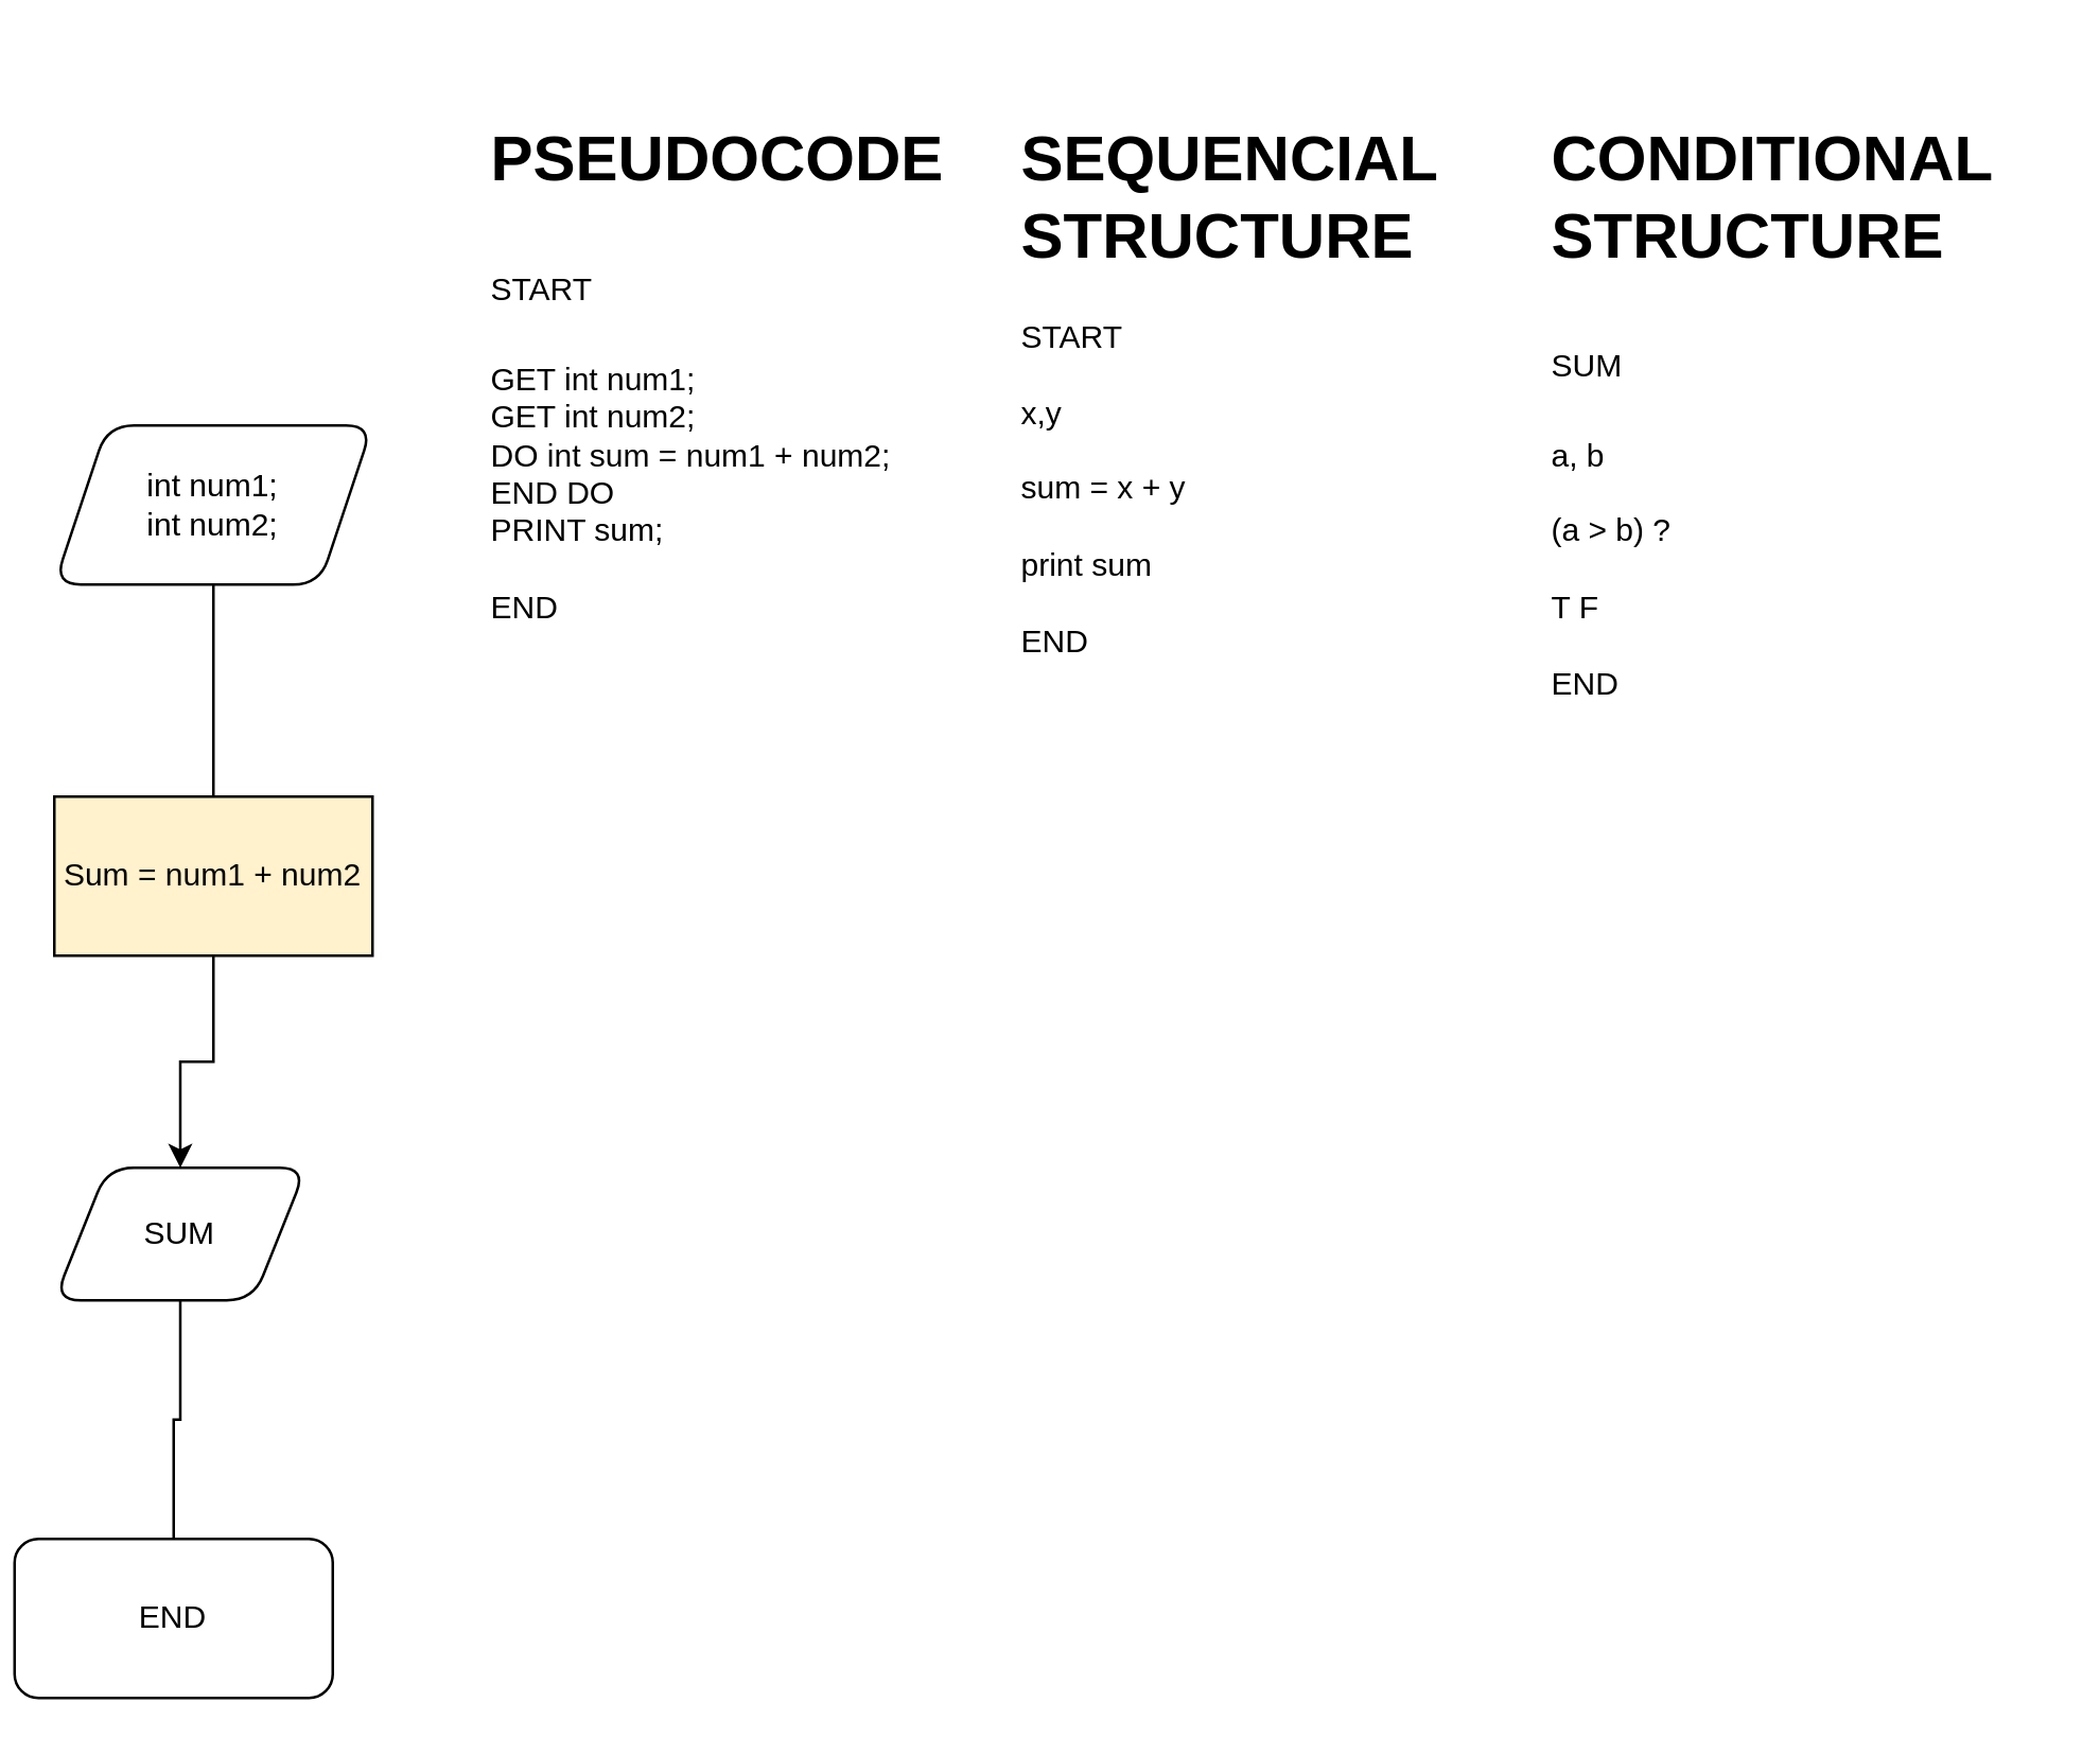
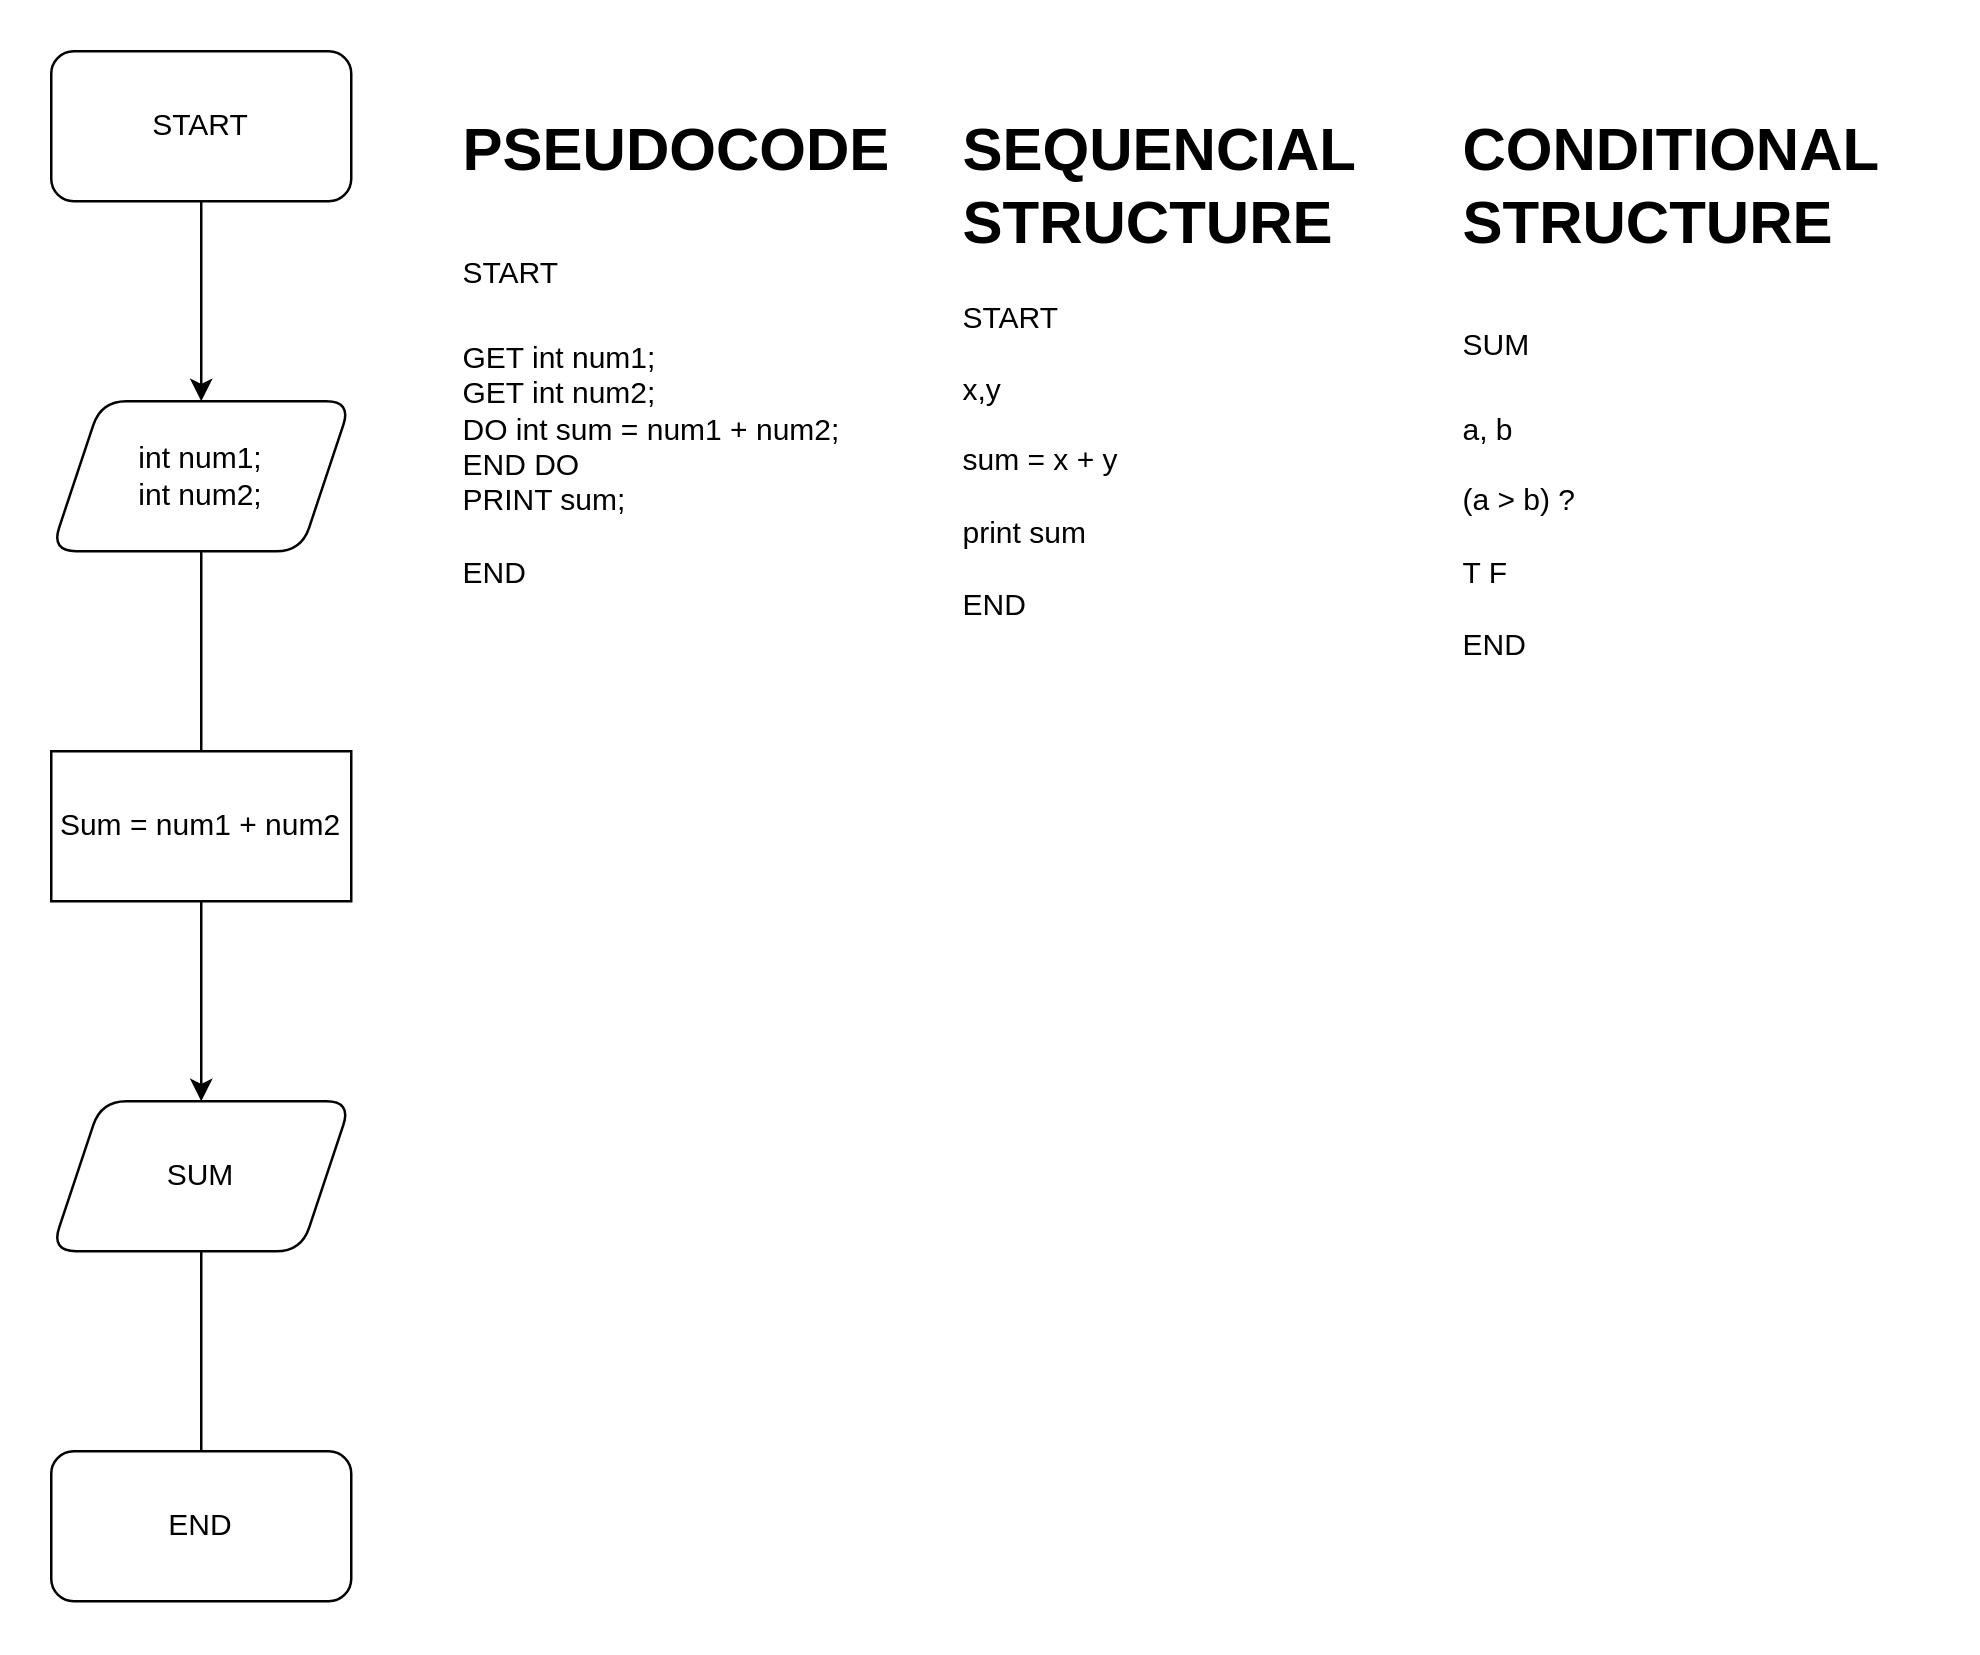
  <mxCell id="0" />
  <mxCell id="1" parent="0" />
+ <mxCell id="2" value="" style="edgeStyle=orthogonalEdgeStyle;rounded=0;orthogonalLoop=1;jettySize=auto;html=1;" edge="1" parent="1" source="3" target="5"><mxGeometry relative="1" as="geometry" /></mxCell>
+ <mxCell id="3" value="START" style="rounded=1;whiteSpace=wrap;html=1;" vertex="1" parent="1"><mxGeometry width="120" height="60" as="geometry" x="20" y="20" /></mxCell>
  <mxCell id="4" value="" style="edgeStyle=orthogonalEdgeStyle;rounded=0;orthogonalLoop=1;jettySize=auto;html=1;endArrow=none;" edge="1" parent="1" source="5" target="7"><mxGeometry relative="1" as="geometry" /></mxCell>
  <mxCell id="5" value="int num1;&lt;br&gt;int num2;" style="shape=parallelogram;perimeter=parallelogramPerimeter;whiteSpace=wrap;html=1;fixedSize=1;rounded=1;" vertex="1" parent="1"><mxGeometry y="160" width="120" height="60" as="geometry" x="20" /></mxCell>
  <mxCell id="6" value="" style="edgeStyle=orthogonalEdgeStyle;rounded=0;orthogonalLoop=1;jettySize=auto;html=1;" edge="1" parent="1" source="7" target="9"><mxGeometry relative="1" as="geometry" /></mxCell>
- <mxCell id="7" value="Sum = num1 + num2" style="whiteSpace=wrap;html=1;rounded=1;arcSize=0;fillColor=#fff2cc;" vertex="1" parent="1"><mxGeometry y="300" width="120" height="60" as="geometry" x="20" /></mxCell>
+ <mxCell id="7" value="Sum = num1 + num2" style="whiteSpace=wrap;html=1;rounded=1;arcSize=0;" vertex="1" parent="1"><mxGeometry y="300" width="120" height="60" as="geometry" x="20" /></mxCell>
  <mxCell id="8" value="" style="edgeStyle=orthogonalEdgeStyle;rounded=0;orthogonalLoop=1;jettySize=auto;html=1;endArrow=none;" edge="1" parent="1" source="9" target="10"><mxGeometry relative="1" as="geometry" /></mxCell>
- <mxCell id="9" value="SUM" style="shape=parallelogram;perimeter=parallelogramPerimeter;whiteSpace=wrap;html=1;fixedSize=1;rounded=1;" vertex="1" parent="1"><mxGeometry x="20" y="440" width="95" height="50" as="geometry" /></mxCell>
- <mxCell id="10" value="END" style="whiteSpace=wrap;html=1;rounded=1;" vertex="1" parent="1"><mxGeometry x="5" y="580" width="120" height="60" as="geometry" /></mxCell>
+ <mxCell id="9" value="SUM" style="shape=parallelogram;perimeter=parallelogramPerimeter;whiteSpace=wrap;html=1;fixedSize=1;rounded=1;" vertex="1" parent="1"><mxGeometry y="440" width="120" height="60" as="geometry" x="20" /></mxCell>
+ <mxCell id="10" value="END" style="whiteSpace=wrap;html=1;rounded=1;" vertex="1" parent="1"><mxGeometry y="580" width="120" height="60" as="geometry" x="20" /></mxCell>
  <mxCell id="11" value="&lt;h1&gt;&lt;span style=&quot;background-color: initial;&quot;&gt;PSEUDOCODE&lt;/span&gt;&lt;/h1&gt;&lt;h1&gt;&lt;span style=&quot;font-size: 12px; font-weight: 400;&quot;&gt;START&lt;/span&gt;&lt;/h1&gt;&lt;div&gt;&lt;span style=&quot;font-size: 12px; font-weight: 400;&quot;&gt;GET int num1;&lt;/span&gt;&lt;/div&gt;&lt;div&gt;&lt;span style=&quot;font-size: 12px; font-weight: 400;&quot;&gt;GET int num2;&lt;/span&gt;&lt;/div&gt;&lt;div&gt;&lt;span style=&quot;font-size: 12px; font-weight: 400;&quot;&gt;DO int sum = num1 + num2;&lt;/span&gt;&lt;/div&gt;&lt;div&gt;&lt;span style=&quot;font-size: 12px; font-weight: 400;&quot;&gt;END DO&amp;nbsp;&lt;/span&gt;&lt;/div&gt;&lt;div&gt;&lt;span style=&quot;font-size: 12px; font-weight: 400;&quot;&gt;PRINT sum;&lt;/span&gt;&lt;/div&gt;&lt;div&gt;&lt;span style=&quot;font-size: 12px; font-weight: 400;&quot;&gt;&lt;br&gt;&lt;/span&gt;&lt;/div&gt;&lt;div&gt;&lt;span style=&quot;font-size: 12px; font-weight: 400;&quot;&gt;END&lt;/span&gt;&lt;/div&gt;" style="text;html=1;strokeColor=none;fillColor=none;spacing=5;spacingTop=-20;whiteSpace=wrap;overflow=hidden;rounded=0;" vertex="1" parent="1"><mxGeometry x="180" y="40" width="190" height="250" as="geometry" /></mxCell>
  <mxCell id="12" value="&lt;h1&gt;&lt;span style=&quot;background-color: initial;&quot;&gt;SEQUENCIAL STRUCTURE&lt;/span&gt;&lt;/h1&gt;&lt;div&gt;&lt;span style=&quot;background-color: initial;&quot;&gt;START&lt;/span&gt;&lt;/div&gt;&lt;div&gt;&lt;span style=&quot;background-color: initial;&quot;&gt;&lt;br&gt;&lt;/span&gt;&lt;/div&gt;&lt;div&gt;&lt;span style=&quot;background-color: initial;&quot;&gt;x,y&lt;/span&gt;&lt;/div&gt;&lt;div&gt;&lt;span style=&quot;background-color: initial;&quot;&gt;&lt;br&gt;&lt;/span&gt;&lt;/div&gt;&lt;div&gt;&lt;span style=&quot;background-color: initial;&quot;&gt;sum = x + y&lt;/span&gt;&lt;/div&gt;&lt;div&gt;&lt;span style=&quot;background-color: initial;&quot;&gt;&lt;br&gt;&lt;/span&gt;&lt;/div&gt;&lt;div&gt;&lt;span style=&quot;background-color: initial;&quot;&gt;print sum&lt;/span&gt;&lt;/div&gt;&lt;div&gt;&lt;span style=&quot;background-color: initial;&quot;&gt;&lt;br&gt;&lt;/span&gt;&lt;/div&gt;&lt;div&gt;END&lt;/div&gt;&lt;div&gt;&lt;span style=&quot;background-color: initial;&quot;&gt;&lt;br&gt;&lt;/span&gt;&lt;/div&gt;" style="text;html=1;strokeColor=none;fillColor=none;spacing=5;spacingTop=-20;whiteSpace=wrap;overflow=hidden;rounded=0;" vertex="1" parent="1"><mxGeometry x="380" y="40" width="190" height="220" as="geometry" /></mxCell>
  <mxCell id="13" value="&lt;h1&gt;&lt;span style=&quot;background-color: initial;&quot;&gt;CONDITIONAL STRUCTURE&lt;/span&gt;&lt;/h1&gt;&lt;h1&gt;&lt;span style=&quot;background-color: initial; font-size: 12px; font-weight: normal;&quot;&gt;SUM&lt;/span&gt;&lt;/h1&gt;&lt;div&gt;&lt;span style=&quot;background-color: initial; font-size: 12px; font-weight: normal;&quot;&gt;a, b&lt;/span&gt;&lt;/div&gt;&lt;div&gt;&lt;br&gt;&lt;/div&gt;&lt;div&gt;(a &amp;gt; b) ?&lt;/div&gt;&lt;div&gt;&lt;span style=&quot;background-color: initial;&quot;&gt;&lt;br&gt;&lt;/span&gt;&lt;/div&gt;&lt;div&gt;T&lt;span style=&quot;white-space: pre;&quot;&gt; &lt;/span&gt;F&lt;/div&gt;&lt;div&gt;&lt;span style=&quot;background-color: initial;&quot;&gt;&lt;br&gt;&lt;/span&gt;&lt;/div&gt;&lt;div&gt;END&lt;/div&gt;" style="text;html=1;strokeColor=none;fillColor=none;spacing=5;spacingTop=-20;whiteSpace=wrap;overflow=hidden;rounded=0;" vertex="1" parent="1"><mxGeometry x="580" y="40" width="190" height="230" as="geometry" /></mxCell>
